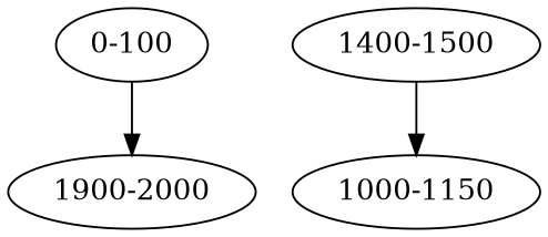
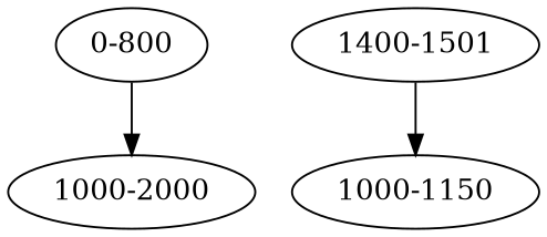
  strict digraph {
    node [data="[id=G1.1,strand=+,score=0.100000]"]
-   "0-100"
-   "1900-2000"
+   "0-100" [label="0-800"]
+   "1900-2000" [label="1000-2000"]
    n3 [data="[id=G2.1,strand=-,score=0.100000]" label="1000-1150"]
-   "1400-1500" [data="[id=G2.1,strand=-,score=0.100000]"]
+   "1400-1500" [data="[id=G2.1,strand=-,score=0.100000]" label="1400-1501"]
    "0-100" -> "1900-2000" [data="[id=G1.1,strand=+,score=0.001000]"]
    "1400-1500" -> n3 [data="[id=G2.1,strand=-,score=0.001000]"]
  }
